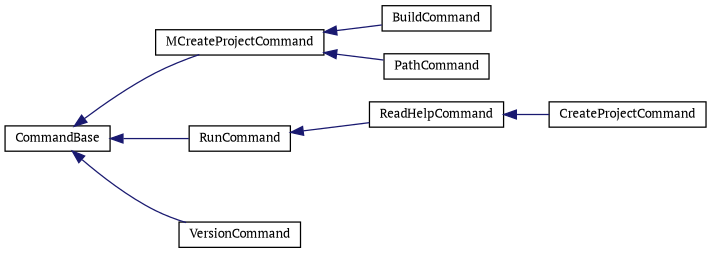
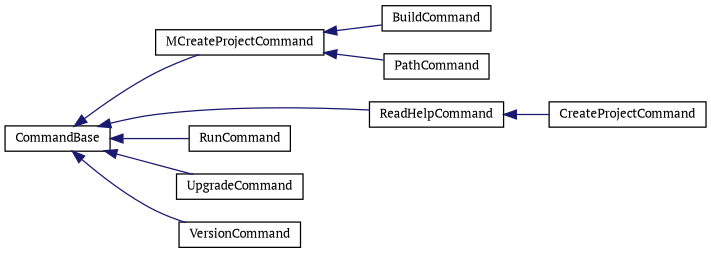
  digraph {
    fontname="PT Serif"
    rankdir=LR
    node [color=black fillcolor=white fontname="PT Serif" fontsize=10 shape=record style=filled]
    edge [color=midnightblue dir=back fontname="PT Serif" fontsize=10 labelfontname=Helvetica labelfontsize=10 style=solid]
    n1 [height=0.2 label=CommandBase width=0.4]
    n2 [height=0.2 label=MCreateProjectCommand width=0.4]
    n3 [height=0.2 label=ReadHelpCommand width=0.4]
    n4 [height=0.2 label=RunCommand width=0.4]
+   n5 [height=0.2 label=UpgradeCommand width=0.4]
    n6 [height=0.2 label=VersionCommand width=0.4]
    n7 [height=0.2 label=BuildCommand width=0.4]
    n8 [height=0.2 label=CreateProjectCommand width=0.4]
    n9 [height=0.2 label=PathCommand width=0.4]
    n1 -> n2
-   n4 -> n3
+   n1 -> n3
    n1 -> n4
+   n1 -> n5
    n1 -> n6
    n2 -> n7
    n2 -> n9
    n3 -> n8
  }
